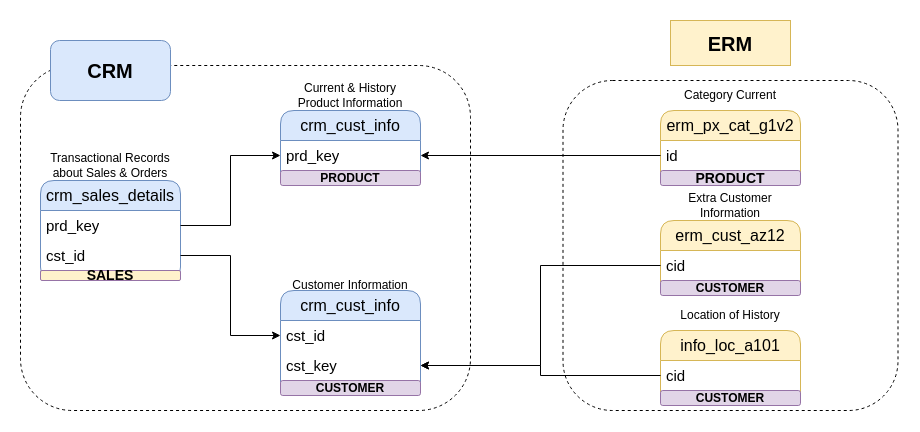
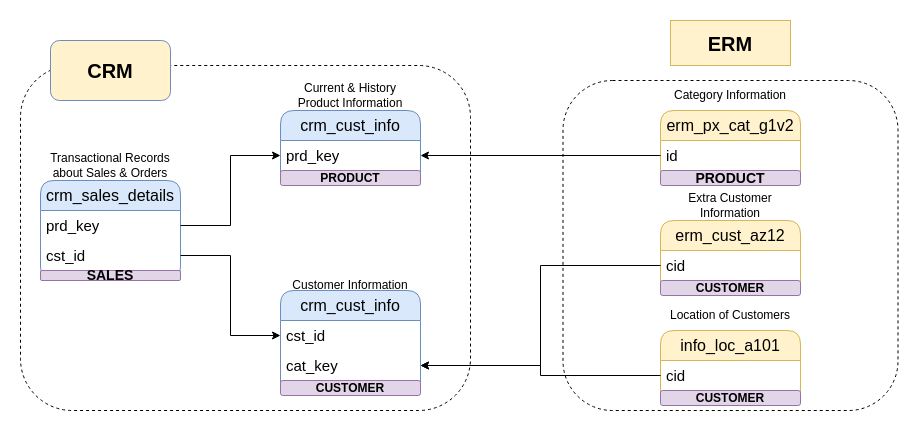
  <mxCell id="0" />
  <mxCell id="1" parent="0" />
  <mxCell id="2" value="" style="rounded=1;whiteSpace=wrap;html=1;dashed=1;strokeColor=default;fillColor=none;" parent="1" vertex="1"><mxGeometry x="562.5" y="80" width="335" height="330" as="geometry" /></mxCell>
  <mxCell id="3" value="" style="rounded=1;whiteSpace=wrap;html=1;dashed=1;fillColor=none;" parent="1" vertex="1"><mxGeometry x="20" y="65" width="450" height="345" as="geometry" /></mxCell>
  <mxCell id="4" value="&lt;font style=&quot;font-size: 16px;&quot;&gt;crm_sales_details&lt;/font&gt;" style="swimlane;fontStyle=0;childLayout=stackLayout;horizontal=1;startSize=30;horizontalStack=0;resizeParent=1;resizeParentMax=0;resizeLast=0;collapsible=1;marginBottom=0;whiteSpace=wrap;html=1;rounded=1;glass=0;shadow=0;fillColor=#dae8fc;strokeColor=#6c8ebf;" parent="1" vertex="1"><mxGeometry x="40" y="180" width="140" height="100" as="geometry" /></mxCell>
  <mxCell id="5" value="&lt;font style=&quot;font-size: 15px;&quot;&gt;prd_key&lt;/font&gt;" style="text;strokeColor=none;fillColor=none;align=left;verticalAlign=middle;spacingLeft=4;spacingRight=4;overflow=hidden;points=[[0,0.5],[1,0.5]];portConstraint=eastwest;rotatable=0;whiteSpace=wrap;html=1;" parent="4" vertex="1"><mxGeometry y="30" width="140" height="30" as="geometry" /></mxCell>
  <mxCell id="6" value="&lt;font style=&quot;font-size: 15px;&quot;&gt;cst_id&lt;/font&gt;" style="text;strokeColor=none;fillColor=none;align=left;verticalAlign=middle;spacingLeft=4;spacingRight=4;overflow=hidden;points=[[0,0.5],[1,0.5]];portConstraint=eastwest;rotatable=0;whiteSpace=wrap;html=1;" parent="4" vertex="1"><mxGeometry y="60" width="140" height="30" as="geometry" /></mxCell>
- <mxCell id="7" value="&lt;b&gt;&lt;font style=&quot;font-size: 14px;&quot;&gt;SALES&lt;/font&gt;&lt;/b&gt;" style="rounded=1;whiteSpace=wrap;html=1;fillColor=#fff2cc;strokeColor=#9673a6;rotation=0;" vertex="1" parent="4"><mxGeometry y="90" width="140" height="10" as="geometry" /></mxCell>
+ <mxCell id="7" value="&lt;b&gt;&lt;font style=&quot;font-size: 14px;&quot;&gt;SALES&lt;/font&gt;&lt;/b&gt;" style="rounded=1;whiteSpace=wrap;html=1;fillColor=#e1d5e7;strokeColor=#9673a6;rotation=0;" vertex="1" parent="4"><mxGeometry y="90" width="140" height="10" as="geometry" /></mxCell>
  <mxCell id="8" value="&lt;font style=&quot;font-size: 16px;&quot;&gt;crm_cust_info&lt;/font&gt;" style="swimlane;fontStyle=0;childLayout=stackLayout;horizontal=1;startSize=30;horizontalStack=0;resizeParent=1;resizeParentMax=0;resizeLast=0;collapsible=1;marginBottom=0;whiteSpace=wrap;html=1;rounded=1;glass=0;shadow=0;fillColor=#dae8fc;strokeColor=#6c8ebf;" parent="1" vertex="1"><mxGeometry x="280" y="290" width="140" height="105" as="geometry" /></mxCell>
  <mxCell id="9" value="&lt;font style=&quot;font-size: 15px;&quot;&gt;cst_id&lt;/font&gt;" style="text;strokeColor=none;fillColor=none;align=left;verticalAlign=middle;spacingLeft=4;spacingRight=4;overflow=hidden;points=[[0,0.5],[1,0.5]];portConstraint=eastwest;rotatable=0;whiteSpace=wrap;html=1;" parent="8" vertex="1"><mxGeometry y="30" width="140" height="30" as="geometry" /></mxCell>
- <mxCell id="10" value="&lt;font style=&quot;font-size: 15px;&quot;&gt;cst_key&lt;/font&gt;" style="text;strokeColor=none;fillColor=none;align=left;verticalAlign=middle;spacingLeft=4;spacingRight=4;overflow=hidden;points=[[0,0.5],[1,0.5]];portConstraint=eastwest;rotatable=0;whiteSpace=wrap;html=1;" parent="8" vertex="1"><mxGeometry y="60" width="140" height="30" as="geometry" /></mxCell>
+ <mxCell id="10" value="&lt;font style=&quot;font-size: 15px;&quot;&gt;cat_key&lt;/font&gt;" style="text;strokeColor=none;fillColor=none;align=left;verticalAlign=middle;spacingLeft=4;spacingRight=4;overflow=hidden;points=[[0,0.5],[1,0.5]];portConstraint=eastwest;rotatable=0;whiteSpace=wrap;html=1;" parent="8" vertex="1"><mxGeometry y="60" width="140" height="30" as="geometry" /></mxCell>
  <mxCell id="11" value="&lt;b&gt;&lt;font&gt;CUSTOMER&lt;/font&gt;&lt;/b&gt;" style="rounded=1;whiteSpace=wrap;html=1;fillColor=#e1d5e7;strokeColor=#9673a6;" vertex="1" parent="8"><mxGeometry y="90" width="140" height="15" as="geometry" /></mxCell>
  <mxCell id="12" value="&lt;font style=&quot;font-size: 16px;&quot;&gt;crm_cust_info&lt;/font&gt;" style="swimlane;fontStyle=0;childLayout=stackLayout;horizontal=1;startSize=30;horizontalStack=0;resizeParent=1;resizeParentMax=0;resizeLast=0;collapsible=1;marginBottom=0;whiteSpace=wrap;html=1;rounded=1;glass=0;shadow=0;fillColor=#dae8fc;strokeColor=#6c8ebf;" parent="1" vertex="1"><mxGeometry x="280" y="110" width="140" height="75" as="geometry" /></mxCell>
  <mxCell id="13" value="&lt;font style=&quot;font-size: 15px;&quot;&gt;prd_key&lt;/font&gt;" style="text;strokeColor=none;fillColor=none;align=left;verticalAlign=middle;spacingLeft=4;spacingRight=4;overflow=hidden;points=[[0,0.5],[1,0.5]];portConstraint=eastwest;rotatable=0;whiteSpace=wrap;html=1;" parent="12" vertex="1"><mxGeometry y="30" width="140" height="30" as="geometry" /></mxCell>
  <mxCell id="14" value="&lt;b&gt;&lt;font&gt;PRODUCT&lt;/font&gt;&lt;/b&gt;" style="rounded=1;whiteSpace=wrap;html=1;fillColor=#e1d5e7;strokeColor=#9673a6;" vertex="1" parent="12"><mxGeometry y="60" width="140" height="15" as="geometry" /></mxCell>
  <mxCell id="15" value="Current &amp;amp; History Product Information" style="text;html=1;align=center;verticalAlign=middle;whiteSpace=wrap;rounded=0;" parent="1" vertex="1"><mxGeometry x="290" y="90" width="120" height="10" as="geometry" /></mxCell>
  <mxCell id="16" value="Customer Information" style="text;html=1;align=center;verticalAlign=middle;whiteSpace=wrap;rounded=0;" parent="1" vertex="1"><mxGeometry x="280" y="280" width="140" height="10" as="geometry" /></mxCell>
  <mxCell id="17" value="Transactional Records about Sales &amp;amp; Orders" style="text;html=1;align=center;verticalAlign=middle;whiteSpace=wrap;rounded=0;" parent="1" vertex="1"><mxGeometry x="40" y="160" width="140" height="10" as="geometry" /></mxCell>
  <mxCell id="18" style="edgeStyle=orthogonalEdgeStyle;rounded=0;orthogonalLoop=1;jettySize=auto;html=1;entryX=0;entryY=0.5;entryDx=0;entryDy=0;" parent="1" source="6" target="9" edge="1"><mxGeometry relative="1" as="geometry" /></mxCell>
  <mxCell id="19" style="edgeStyle=orthogonalEdgeStyle;rounded=0;orthogonalLoop=1;jettySize=auto;html=1;exitX=1;exitY=0.5;exitDx=0;exitDy=0;entryX=0;entryY=0.5;entryDx=0;entryDy=0;" parent="1" source="5" target="13" edge="1"><mxGeometry relative="1" as="geometry" /></mxCell>
  <mxCell id="20" value="Extra Customer Information" style="text;html=1;align=center;verticalAlign=middle;whiteSpace=wrap;rounded=0;" parent="1" vertex="1"><mxGeometry x="660" y="200" width="140" height="10" as="geometry" /></mxCell>
  <mxCell id="21" value="&lt;font style=&quot;font-size: 16px;&quot;&gt;erm_cust_az12&lt;/font&gt;" style="swimlane;fontStyle=0;childLayout=stackLayout;horizontal=1;startSize=30;horizontalStack=0;resizeParent=1;resizeParentMax=0;resizeLast=0;collapsible=1;marginBottom=0;whiteSpace=wrap;html=1;rounded=1;glass=0;shadow=0;fillColor=#fff2cc;strokeColor=#d6b656;" parent="1" vertex="1"><mxGeometry x="660" y="220" width="140" height="75" as="geometry" /></mxCell>
  <mxCell id="22" value="&lt;font style=&quot;font-size: 15px;&quot;&gt;cid&lt;/font&gt;" style="text;strokeColor=none;fillColor=none;align=left;verticalAlign=middle;spacingLeft=4;spacingRight=4;overflow=hidden;points=[[0,0.5],[1,0.5]];portConstraint=eastwest;rotatable=0;whiteSpace=wrap;html=1;" parent="21" vertex="1"><mxGeometry y="30" width="140" height="30" as="geometry" /></mxCell>
  <mxCell id="23" value="&lt;b&gt;&lt;font&gt;CUSTOMER&lt;/font&gt;&lt;/b&gt;" style="rounded=1;whiteSpace=wrap;html=1;fillColor=#e1d5e7;strokeColor=#9673a6;" vertex="1" parent="21"><mxGeometry y="60" width="140" height="15" as="geometry" /></mxCell>
  <mxCell id="24" style="edgeStyle=orthogonalEdgeStyle;rounded=0;orthogonalLoop=1;jettySize=auto;html=1;exitX=0;exitY=0.5;exitDx=0;exitDy=0;entryX=1;entryY=0.5;entryDx=0;entryDy=0;" parent="1" source="22" target="10" edge="1"><mxGeometry relative="1" as="geometry" /></mxCell>
- <mxCell id="25" value="Location of History" style="text;html=1;align=center;verticalAlign=middle;whiteSpace=wrap;rounded=0;" parent="1" vertex="1"><mxGeometry x="660" y="310" width="140" height="10" as="geometry" /></mxCell>
+ <mxCell id="25" value="Location of Customers" style="text;html=1;align=center;verticalAlign=middle;whiteSpace=wrap;rounded=0;" parent="1" vertex="1"><mxGeometry x="660" y="310" width="140" height="10" as="geometry" /></mxCell>
  <mxCell id="26" value="&lt;font style=&quot;font-size: 16px;&quot;&gt;info_loc_a101&lt;/font&gt;" style="swimlane;fontStyle=0;childLayout=stackLayout;horizontal=1;startSize=30;horizontalStack=0;resizeParent=1;resizeParentMax=0;resizeLast=0;collapsible=1;marginBottom=0;whiteSpace=wrap;html=1;rounded=1;glass=0;shadow=0;fillColor=#fff2cc;strokeColor=#d6b656;" parent="1" vertex="1"><mxGeometry x="660" y="330" width="140" height="75" as="geometry" /></mxCell>
  <mxCell id="27" value="&lt;font style=&quot;font-size: 15px;&quot;&gt;cid&lt;/font&gt;" style="text;strokeColor=none;fillColor=none;align=left;verticalAlign=middle;spacingLeft=4;spacingRight=4;overflow=hidden;points=[[0,0.5],[1,0.5]];portConstraint=eastwest;rotatable=0;whiteSpace=wrap;html=1;" parent="26" vertex="1"><mxGeometry y="30" width="140" height="30" as="geometry" /></mxCell>
  <mxCell id="28" value="&lt;b&gt;&lt;font&gt;CUSTOMER&lt;/font&gt;&lt;/b&gt;" style="rounded=1;whiteSpace=wrap;html=1;fillColor=#e1d5e7;strokeColor=#9673a6;" vertex="1" parent="26"><mxGeometry y="60" width="140" height="15" as="geometry" /></mxCell>
  <mxCell id="29" style="edgeStyle=orthogonalEdgeStyle;rounded=0;orthogonalLoop=1;jettySize=auto;html=1;exitX=0;exitY=0.5;exitDx=0;exitDy=0;entryX=1;entryY=0.5;entryDx=0;entryDy=0;" parent="1" source="27" target="10" edge="1"><mxGeometry relative="1" as="geometry" /></mxCell>
- <mxCell id="30" value="Category Current" style="text;html=1;align=center;verticalAlign=middle;whiteSpace=wrap;rounded=0;" parent="1" vertex="1"><mxGeometry x="660" y="90" width="140" height="10" as="geometry" /></mxCell>
+ <mxCell id="30" value="Category Information" style="text;html=1;align=center;verticalAlign=middle;whiteSpace=wrap;rounded=0;" parent="1" vertex="1"><mxGeometry x="660" y="90" width="140" height="10" as="geometry" /></mxCell>
  <mxCell id="31" value="&lt;font style=&quot;font-size: 16px;&quot;&gt;erm_px_cat_g1v2&lt;/font&gt;" style="swimlane;fontStyle=0;childLayout=stackLayout;horizontal=1;startSize=30;horizontalStack=0;resizeParent=1;resizeParentMax=0;resizeLast=0;collapsible=1;marginBottom=0;whiteSpace=wrap;html=1;rounded=1;glass=0;shadow=0;fillColor=#fff2cc;strokeColor=#d6b656;" parent="1" vertex="1"><mxGeometry x="660" y="110" width="140" height="75" as="geometry" /></mxCell>
  <mxCell id="32" value="&lt;font style=&quot;font-size: 15px;&quot;&gt;id&lt;/font&gt;" style="text;strokeColor=none;fillColor=none;align=left;verticalAlign=middle;spacingLeft=4;spacingRight=4;overflow=hidden;points=[[0,0.5],[1,0.5]];portConstraint=eastwest;rotatable=0;whiteSpace=wrap;html=1;" parent="31" vertex="1"><mxGeometry y="30" width="140" height="30" as="geometry" /></mxCell>
  <mxCell id="33" value="&lt;b&gt;&lt;font style=&quot;font-size: 14px;&quot;&gt;PRODUCT&lt;/font&gt;&lt;/b&gt;" style="rounded=1;whiteSpace=wrap;html=1;fillColor=#e1d5e7;strokeColor=#9673a6;rotation=0;" vertex="1" parent="31"><mxGeometry y="60" width="140" height="15" as="geometry" /></mxCell>
  <mxCell id="34" style="edgeStyle=orthogonalEdgeStyle;rounded=0;orthogonalLoop=1;jettySize=auto;html=1;exitX=0;exitY=0.5;exitDx=0;exitDy=0;entryX=1;entryY=0.5;entryDx=0;entryDy=0;" parent="1" source="32" target="13" edge="1"><mxGeometry relative="1" as="geometry" /></mxCell>
- <mxCell id="35" value="&lt;font style=&quot;font-size: 20px;&quot;&gt;&lt;b&gt;CRM&lt;/b&gt;&lt;/font&gt;" style="rounded=1;whiteSpace=wrap;html=1;fillColor=#dae8fc;strokeColor=#6c8ebf;" parent="1" vertex="1"><mxGeometry x="50" y="40" width="120" height="60" as="geometry" /></mxCell>
+ <mxCell id="35" value="&lt;font style=&quot;font-size: 20px;&quot;&gt;&lt;b&gt;CRM&lt;/b&gt;&lt;/font&gt;" style="rounded=1;whiteSpace=wrap;html=1;fillColor=#fff2cc;strokeColor=#6c8ebf;" parent="1" vertex="1"><mxGeometry x="50" y="40" width="120" height="60" as="geometry" /></mxCell>
  <mxCell id="36" value="&lt;font style=&quot;font-size: 20px;&quot;&gt;&lt;b&gt;ERM&lt;/b&gt;&lt;/font&gt;" style="rounded=1;whiteSpace=wrap;html=1;fillColor=#fff2cc;strokeColor=#d6b656;arcSize=0;" parent="1" vertex="1"><mxGeometry x="670" y="20" width="120" height="45" as="geometry" /></mxCell>
